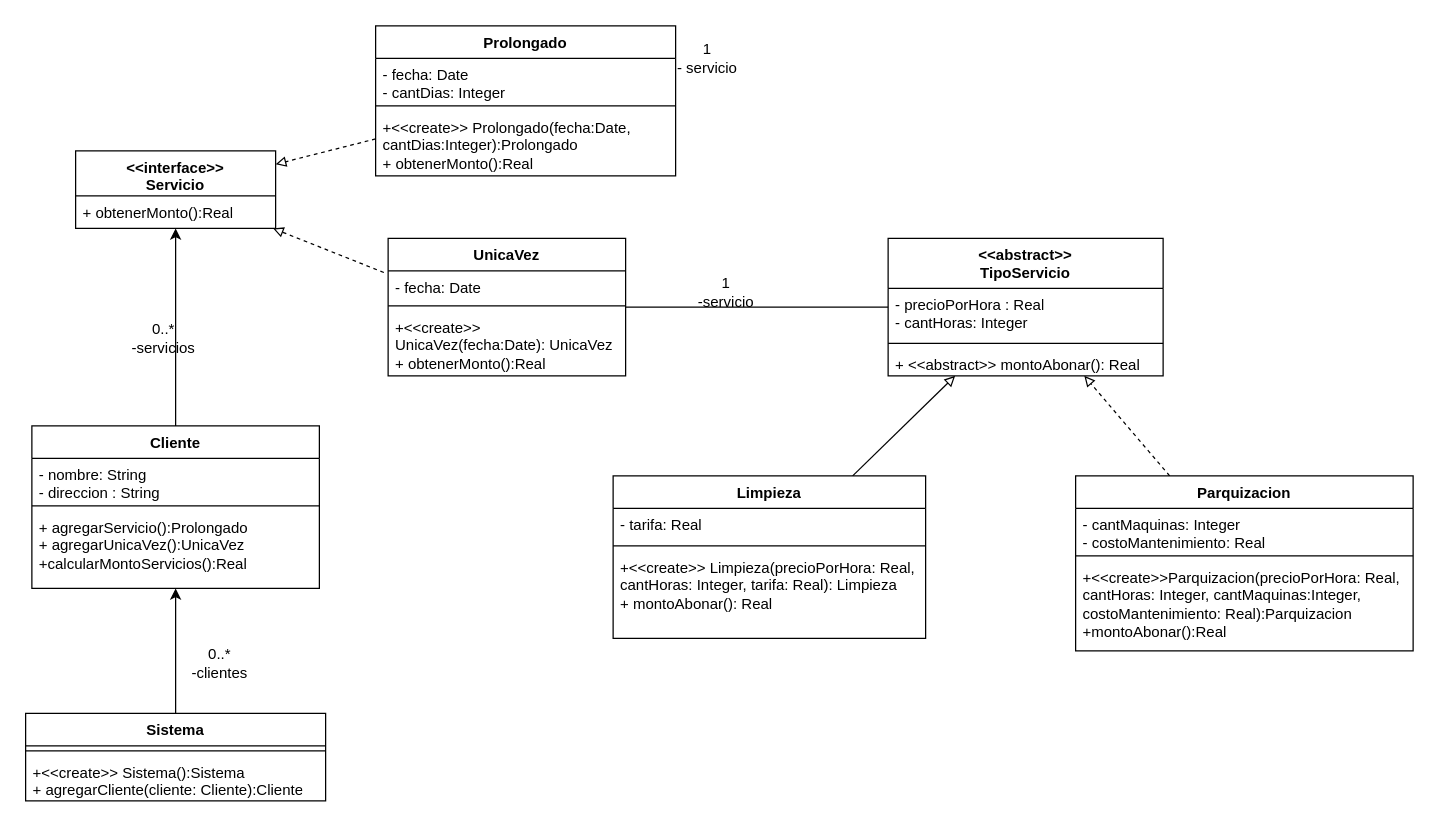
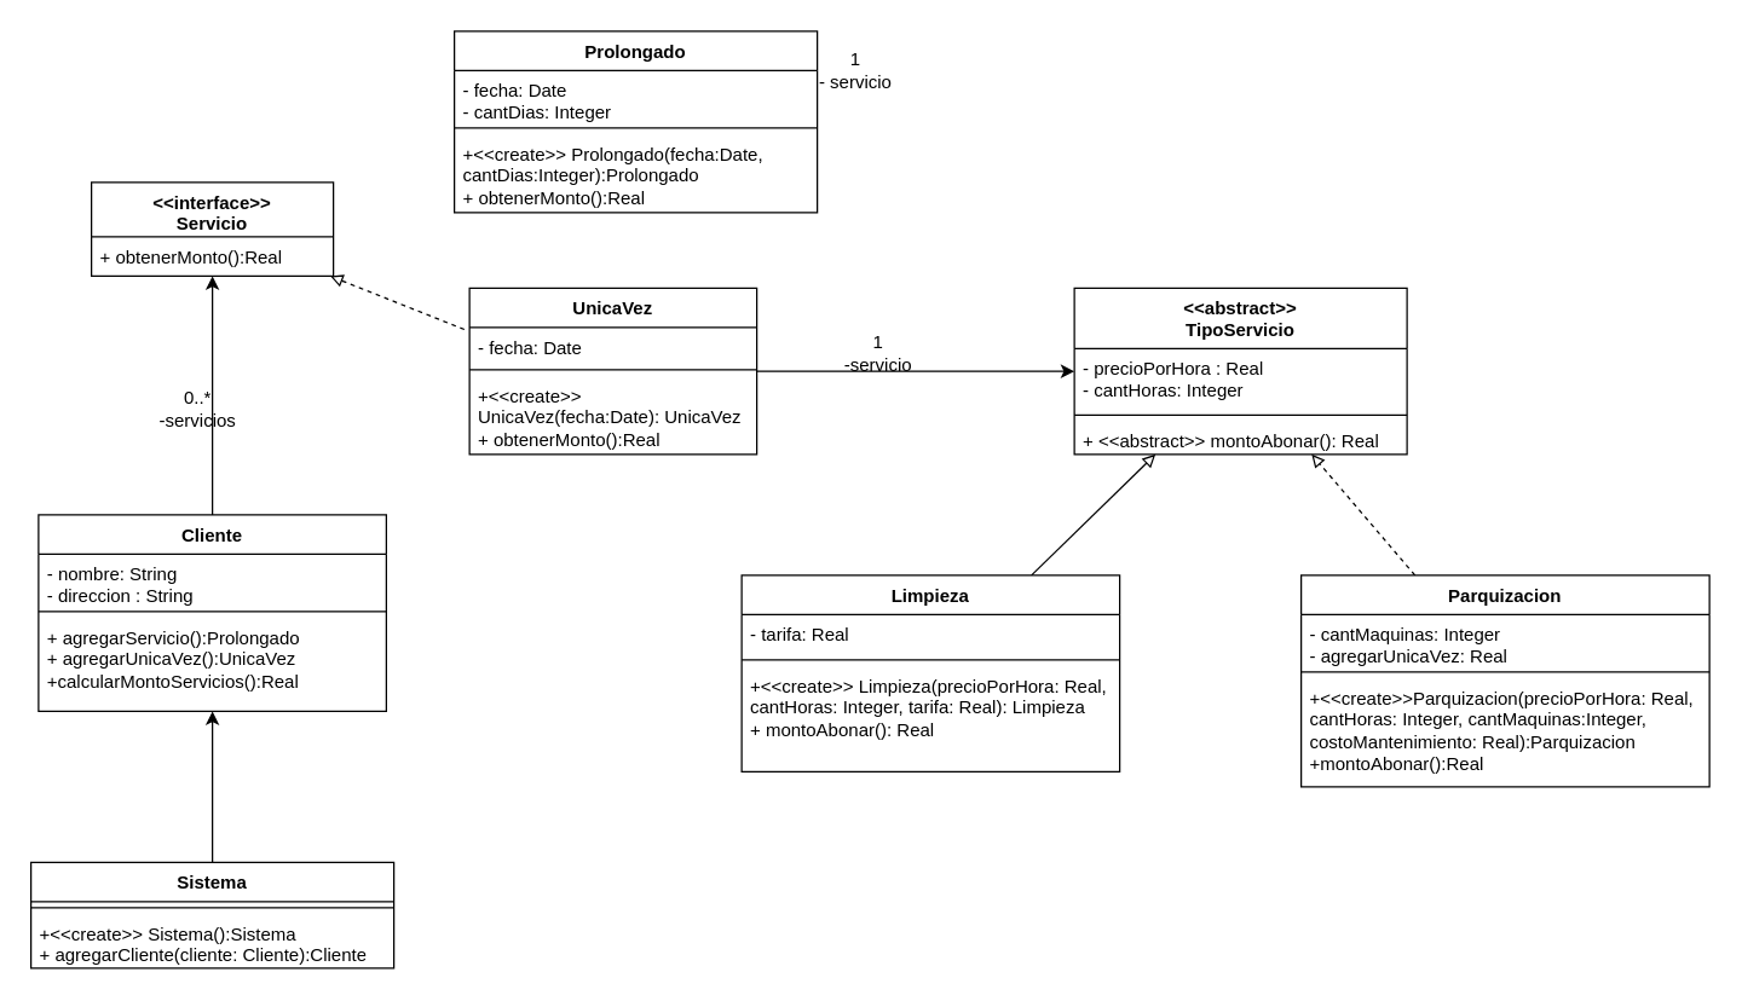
  <mxCell id="0" />
  <mxCell id="1" parent="0" />
  <mxCell id="2" value="&amp;lt;&amp;lt;abstract&amp;gt;&amp;gt;&lt;br&gt;TipoServicio" style="swimlane;fontStyle=1;align=center;verticalAlign=top;childLayout=stackLayout;horizontal=1;startSize=40;horizontalStack=0;resizeParent=1;resizeParentMax=0;resizeLast=0;collapsible=1;marginBottom=0;whiteSpace=wrap;html=1;" vertex="1" parent="1"><mxGeometry x="710" y="190" width="220" height="110" as="geometry" /></mxCell>
  <mxCell id="3" value="- precioPorHora : Real&lt;br&gt;- cantHoras: Integer" style="text;strokeColor=none;fillColor=none;align=left;verticalAlign=top;spacingLeft=4;spacingRight=4;overflow=hidden;rotatable=0;points=[[0,0.5],[1,0.5]];portConstraint=eastwest;whiteSpace=wrap;html=1;" vertex="1" parent="2"><mxGeometry y="40" width="220" height="40" as="geometry" /></mxCell>
  <mxCell id="4" value="" style="line;strokeWidth=1;fillColor=none;align=left;verticalAlign=middle;spacingTop=-1;spacingLeft=3;spacingRight=3;rotatable=0;labelPosition=right;points=[];portConstraint=eastwest;strokeColor=inherit;" vertex="1" parent="2"><mxGeometry y="80" width="220" height="8" as="geometry" /></mxCell>
  <mxCell id="5" value="+ &amp;lt;&amp;lt;abstract&amp;gt;&amp;gt; montoAbonar(): Real" style="text;strokeColor=none;fillColor=none;align=left;verticalAlign=top;spacingLeft=4;spacingRight=4;overflow=hidden;rotatable=0;points=[[0,0.5],[1,0.5]];portConstraint=eastwest;whiteSpace=wrap;html=1;" vertex="1" parent="2"><mxGeometry y="88" width="220" height="22" as="geometry" /></mxCell>
  <mxCell id="6" style="rounded=0;orthogonalLoop=1;jettySize=auto;html=1;endArrow=block;endFill=0;" edge="1" parent="1" source="7" target="2"><mxGeometry relative="1" as="geometry" /></mxCell>
  <mxCell id="7" value="Limpieza" style="swimlane;fontStyle=1;align=center;verticalAlign=top;childLayout=stackLayout;horizontal=1;startSize=26;horizontalStack=0;resizeParent=1;resizeParentMax=0;resizeLast=0;collapsible=1;marginBottom=0;whiteSpace=wrap;html=1;" vertex="1" parent="1"><mxGeometry x="490" y="380" width="250" height="130" as="geometry" /></mxCell>
  <mxCell id="8" value="- tarifa: Real" style="text;strokeColor=none;fillColor=none;align=left;verticalAlign=top;spacingLeft=4;spacingRight=4;overflow=hidden;rotatable=0;points=[[0,0.5],[1,0.5]];portConstraint=eastwest;whiteSpace=wrap;html=1;" vertex="1" parent="7"><mxGeometry y="26" width="250" height="26" as="geometry" /></mxCell>
  <mxCell id="9" value="" style="line;strokeWidth=1;fillColor=none;align=left;verticalAlign=middle;spacingTop=-1;spacingLeft=3;spacingRight=3;rotatable=0;labelPosition=right;points=[];portConstraint=eastwest;strokeColor=inherit;" vertex="1" parent="7"><mxGeometry y="52" width="250" height="8" as="geometry" /></mxCell>
  <mxCell id="10" value="+&amp;lt;&amp;lt;create&amp;gt;&amp;gt; Limpieza(precioPorHora: Real, cantHoras: Integer, tarifa: Real): Limpieza&lt;br&gt;+ montoAbonar(): Real" style="text;strokeColor=none;fillColor=none;align=left;verticalAlign=top;spacingLeft=4;spacingRight=4;overflow=hidden;rotatable=0;points=[[0,0.5],[1,0.5]];portConstraint=eastwest;whiteSpace=wrap;html=1;" vertex="1" parent="7"><mxGeometry y="60" width="250" height="70" as="geometry" /></mxCell>
  <mxCell id="11" style="rounded=0;orthogonalLoop=1;jettySize=auto;html=1;endArrow=block;endFill=0;dashed=1;" edge="1" parent="1" source="12" target="2"><mxGeometry relative="1" as="geometry" /></mxCell>
  <mxCell id="12" value="Parquizacion" style="swimlane;fontStyle=1;align=center;verticalAlign=top;childLayout=stackLayout;horizontal=1;startSize=26;horizontalStack=0;resizeParent=1;resizeParentMax=0;resizeLast=0;collapsible=1;marginBottom=0;whiteSpace=wrap;html=1;" vertex="1" parent="1"><mxGeometry x="860" y="380" width="270" height="140" as="geometry" /></mxCell>
- <mxCell id="13" value="- cantMaquinas: Integer&lt;br&gt;- costoMantenimiento: Real" style="text;strokeColor=none;fillColor=none;align=left;verticalAlign=top;spacingLeft=4;spacingRight=4;overflow=hidden;rotatable=0;points=[[0,0.5],[1,0.5]];portConstraint=eastwest;whiteSpace=wrap;html=1;" vertex="1" parent="12"><mxGeometry y="26" width="270" height="34" as="geometry" /></mxCell>
+ <mxCell id="13" value="- cantMaquinas: Integer&lt;br&gt;- agregarUnicaVez: Real" style="text;strokeColor=none;fillColor=none;align=left;verticalAlign=top;spacingLeft=4;spacingRight=4;overflow=hidden;rotatable=0;points=[[0,0.5],[1,0.5]];portConstraint=eastwest;whiteSpace=wrap;html=1;" vertex="1" parent="12"><mxGeometry y="26" width="270" height="34" as="geometry" /></mxCell>
  <mxCell id="14" value="" style="line;strokeWidth=1;fillColor=none;align=left;verticalAlign=middle;spacingTop=-1;spacingLeft=3;spacingRight=3;rotatable=0;labelPosition=right;points=[];portConstraint=eastwest;strokeColor=inherit;" vertex="1" parent="12"><mxGeometry y="60" width="270" height="8" as="geometry" /></mxCell>
  <mxCell id="15" value="+&amp;lt;&amp;lt;create&amp;gt;&amp;gt;Parquizacion(precioPorHora: Real, cantHoras: Integer, cantMaquinas:Integer, costoMantenimiento: Real):Parquizacion&lt;br&gt;+montoAbonar():Real" style="text;strokeColor=none;fillColor=none;align=left;verticalAlign=top;spacingLeft=4;spacingRight=4;overflow=hidden;rotatable=0;points=[[0,0.5],[1,0.5]];portConstraint=eastwest;whiteSpace=wrap;html=1;" vertex="1" parent="12"><mxGeometry y="68" width="270" height="72" as="geometry" /></mxCell>
- <mxCell id="16" style="edgeStyle=orthogonalEdgeStyle;rounded=0;orthogonalLoop=1;jettySize=auto;html=1;endArrow=none;" edge="1" parent="1" source="17" target="2"><mxGeometry relative="1" as="geometry" /></mxCell>
+ <mxCell id="16" style="edgeStyle=orthogonalEdgeStyle;rounded=0;orthogonalLoop=1;jettySize=auto;html=1;" edge="1" parent="1" source="17" target="2"><mxGeometry relative="1" as="geometry" /></mxCell>
  <mxCell id="17" value="UnicaVez" style="swimlane;fontStyle=1;align=center;verticalAlign=top;childLayout=stackLayout;horizontal=1;startSize=26;horizontalStack=0;resizeParent=1;resizeParentMax=0;resizeLast=0;collapsible=1;marginBottom=0;whiteSpace=wrap;html=1;" vertex="1" parent="1"><mxGeometry x="310" y="190" width="190" height="110" as="geometry" /></mxCell>
  <mxCell id="18" value="- fecha: Date" style="text;strokeColor=none;fillColor=none;align=left;verticalAlign=top;spacingLeft=4;spacingRight=4;overflow=hidden;rotatable=0;points=[[0,0.5],[1,0.5]];portConstraint=eastwest;whiteSpace=wrap;html=1;" vertex="1" parent="17"><mxGeometry y="26" width="190" height="24" as="geometry" /></mxCell>
  <mxCell id="19" value="" style="line;strokeWidth=1;fillColor=none;align=left;verticalAlign=middle;spacingTop=-1;spacingLeft=3;spacingRight=3;rotatable=0;labelPosition=right;points=[];portConstraint=eastwest;strokeColor=inherit;" vertex="1" parent="17"><mxGeometry y="50" width="190" height="8" as="geometry" /></mxCell>
  <mxCell id="20" value="+&amp;lt;&amp;lt;create&amp;gt;&amp;gt; UnicaVez(fecha:Date): UnicaVez&lt;br&gt;+ obtenerMonto():Real" style="text;strokeColor=none;fillColor=none;align=left;verticalAlign=top;spacingLeft=4;spacingRight=4;overflow=hidden;rotatable=0;points=[[0,0.5],[1,0.5]];portConstraint=eastwest;whiteSpace=wrap;html=1;" vertex="1" parent="17"><mxGeometry y="58" width="190" height="52" as="geometry" /></mxCell>
- <mxCell id="21" style="rounded=0;orthogonalLoop=1;jettySize=auto;html=1;endArrow=block;endFill=0;dashed=1;" edge="1" parent="1" source="22" target="30"><mxGeometry relative="1" as="geometry" /></mxCell>
  <mxCell id="22" value="Prolongado" style="swimlane;fontStyle=1;align=center;verticalAlign=top;childLayout=stackLayout;horizontal=1;startSize=26;horizontalStack=0;resizeParent=1;resizeParentMax=0;resizeLast=0;collapsible=1;marginBottom=0;whiteSpace=wrap;html=1;" vertex="1" parent="1"><mxGeometry x="300" y="20" width="240" height="120" as="geometry" /></mxCell>
  <mxCell id="23" value="- fecha: Date&lt;br&gt;- cantDias: Integer" style="text;strokeColor=none;fillColor=none;align=left;verticalAlign=top;spacingLeft=4;spacingRight=4;overflow=hidden;rotatable=0;points=[[0,0.5],[1,0.5]];portConstraint=eastwest;whiteSpace=wrap;html=1;" vertex="1" parent="22"><mxGeometry y="26" width="240" height="34" as="geometry" /></mxCell>
  <mxCell id="24" value="" style="line;strokeWidth=1;fillColor=none;align=left;verticalAlign=middle;spacingTop=-1;spacingLeft=3;spacingRight=3;rotatable=0;labelPosition=right;points=[];portConstraint=eastwest;strokeColor=inherit;" vertex="1" parent="22"><mxGeometry y="60" width="240" height="8" as="geometry" /></mxCell>
  <mxCell id="25" value="+&amp;lt;&amp;lt;create&amp;gt;&amp;gt; Prolongado(fecha:Date, cantDias:Integer):Prolongado&lt;br&gt;+ obtenerMonto():Real" style="text;strokeColor=none;fillColor=none;align=left;verticalAlign=top;spacingLeft=4;spacingRight=4;overflow=hidden;rotatable=0;points=[[0,0.5],[1,0.5]];portConstraint=eastwest;whiteSpace=wrap;html=1;" vertex="1" parent="22"><mxGeometry y="68" width="240" height="52" as="geometry" /></mxCell>
  <mxCell id="26" style="edgeStyle=orthogonalEdgeStyle;rounded=0;orthogonalLoop=1;jettySize=auto;html=1;" edge="1" parent="1" source="27" target="34"><mxGeometry relative="1" as="geometry" /></mxCell>
  <mxCell id="27" value="Sistema" style="swimlane;fontStyle=1;align=center;verticalAlign=top;childLayout=stackLayout;horizontal=1;startSize=26;horizontalStack=0;resizeParent=1;resizeParentMax=0;resizeLast=0;collapsible=1;marginBottom=0;whiteSpace=wrap;html=1;" vertex="1" parent="1"><mxGeometry x="20" y="570" width="240" height="70" as="geometry" /></mxCell>
  <mxCell id="28" value="" style="line;strokeWidth=1;fillColor=none;align=left;verticalAlign=middle;spacingTop=-1;spacingLeft=3;spacingRight=3;rotatable=0;labelPosition=right;points=[];portConstraint=eastwest;strokeColor=inherit;" vertex="1" parent="27"><mxGeometry y="26" width="240" height="8" as="geometry" /></mxCell>
  <mxCell id="29" value="+&amp;lt;&amp;lt;create&amp;gt;&amp;gt; Sistema():Sistema&lt;br&gt;+ agregarCliente(cliente: Cliente):Cliente" style="text;strokeColor=none;fillColor=none;align=left;verticalAlign=top;spacingLeft=4;spacingRight=4;overflow=hidden;rotatable=0;points=[[0,0.5],[1,0.5]];portConstraint=eastwest;whiteSpace=wrap;html=1;" vertex="1" parent="27"><mxGeometry y="34" width="240" height="36" as="geometry" /></mxCell>
  <mxCell id="30" value="&amp;lt;&amp;lt;interface&amp;gt;&amp;gt;&lt;br&gt;Servicio" style="swimlane;fontStyle=1;align=center;verticalAlign=top;childLayout=stackLayout;horizontal=1;startSize=36;horizontalStack=0;resizeParent=1;resizeParentMax=0;resizeLast=0;collapsible=1;marginBottom=0;whiteSpace=wrap;html=1;" vertex="1" parent="1"><mxGeometry x="60" y="120" width="160" height="62" as="geometry" /></mxCell>
  <mxCell id="31" value="+ obtenerMonto():Real" style="text;strokeColor=none;fillColor=none;align=left;verticalAlign=top;spacingLeft=4;spacingRight=4;overflow=hidden;rotatable=0;points=[[0,0.5],[1,0.5]];portConstraint=eastwest;whiteSpace=wrap;html=1;" vertex="1" parent="30"><mxGeometry y="36" width="160" height="26" as="geometry" /></mxCell>
  <mxCell id="32" style="rounded=0;orthogonalLoop=1;jettySize=auto;html=1;dashed=1;endArrow=block;endFill=0;exitX=-0.018;exitY=0.055;exitDx=0;exitDy=0;exitPerimeter=0;" edge="1" parent="1" source="18" target="30"><mxGeometry relative="1" as="geometry" /></mxCell>
  <mxCell id="33" style="edgeStyle=orthogonalEdgeStyle;rounded=0;orthogonalLoop=1;jettySize=auto;html=1;" edge="1" parent="1" source="34" target="30"><mxGeometry relative="1" as="geometry" /></mxCell>
  <mxCell id="34" value="Cliente" style="swimlane;fontStyle=1;align=center;verticalAlign=top;childLayout=stackLayout;horizontal=1;startSize=26;horizontalStack=0;resizeParent=1;resizeParentMax=0;resizeLast=0;collapsible=1;marginBottom=0;whiteSpace=wrap;html=1;" vertex="1" parent="1"><mxGeometry x="25" y="340" width="230" height="130" as="geometry" /></mxCell>
  <mxCell id="35" value="- nombre: String&lt;br&gt;- direccion : String" style="text;strokeColor=none;fillColor=none;align=left;verticalAlign=top;spacingLeft=4;spacingRight=4;overflow=hidden;rotatable=0;points=[[0,0.5],[1,0.5]];portConstraint=eastwest;whiteSpace=wrap;html=1;" vertex="1" parent="34"><mxGeometry y="26" width="230" height="34" as="geometry" /></mxCell>
  <mxCell id="36" value="" style="line;strokeWidth=1;fillColor=none;align=left;verticalAlign=middle;spacingTop=-1;spacingLeft=3;spacingRight=3;rotatable=0;labelPosition=right;points=[];portConstraint=eastwest;strokeColor=inherit;" vertex="1" parent="34"><mxGeometry y="60" width="230" height="8" as="geometry" /></mxCell>
  <mxCell id="37" value="+ agregarServicio():Prolongado&lt;br&gt;+ agregarUnicaVez():UnicaVez&lt;br&gt;+calcularMontoServicios():Real" style="text;strokeColor=none;fillColor=none;align=left;verticalAlign=top;spacingLeft=4;spacingRight=4;overflow=hidden;rotatable=0;points=[[0,0.5],[1,0.5]];portConstraint=eastwest;whiteSpace=wrap;html=1;" vertex="1" parent="34"><mxGeometry y="68" width="230" height="62" as="geometry" /></mxCell>
  <mxCell id="38" value="0..*&lt;br&gt;-servicios" style="text;html=1;align=center;verticalAlign=middle;resizable=0;points=[];autosize=1;strokeColor=none;fillColor=none;" vertex="1" parent="1"><mxGeometry x="95" y="250" width="70" height="40" as="geometry" /></mxCell>
- <mxCell id="39" value="0..*&lt;br&gt;-clientes" style="text;html=1;align=center;verticalAlign=middle;resizable=0;points=[];autosize=1;strokeColor=none;fillColor=none;" vertex="1" parent="1"><mxGeometry x="140" y="510" width="70" height="40" as="geometry" /></mxCell>
  <mxCell id="40" value="1&lt;br&gt;- servicio" style="text;html=1;align=center;verticalAlign=middle;resizable=0;points=[];autosize=1;strokeColor=none;fillColor=none;" vertex="1" parent="1"><mxGeometry x="530" y="26" width="70" height="40" as="geometry" /></mxCell>
  <mxCell id="41" value="1&lt;br&gt;-servicio" style="text;html=1;align=center;verticalAlign=middle;resizable=0;points=[];autosize=1;strokeColor=none;fillColor=none;" vertex="1" parent="1"><mxGeometry x="545" y="213" width="70" height="40" as="geometry" /></mxCell>
